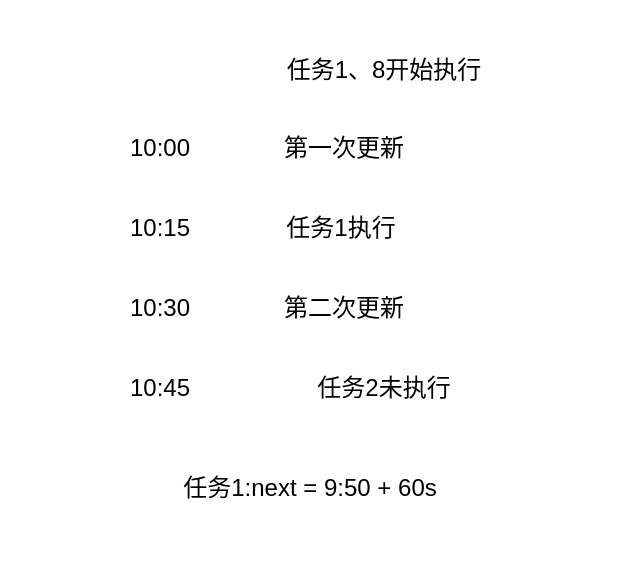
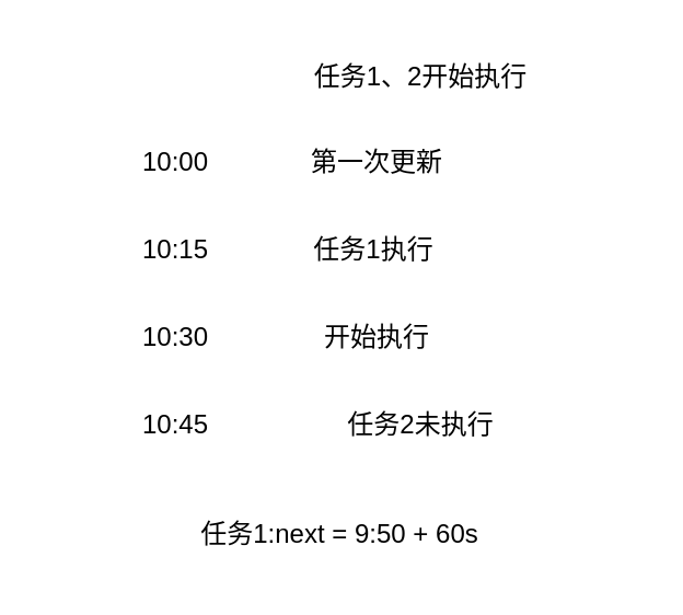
  <mxCell id="0" />
  <mxCell id="1" parent="0" />
  <mxCell id="2" value="10:00" style="text;html=1;strokeColor=none;fillColor=none;align=center;verticalAlign=middle;whiteSpace=wrap;rounded=0;" vertex="1" parent="1"><mxGeometry x="50" y="59" width="60" height="30" as="geometry" /></mxCell>
  <mxCell id="3" value="10:15" style="text;html=1;strokeColor=none;fillColor=none;align=center;verticalAlign=middle;whiteSpace=wrap;rounded=0;" vertex="1" parent="1"><mxGeometry x="50" y="99" width="60" height="30" as="geometry" /></mxCell>
  <mxCell id="4" value="10:45" style="text;html=1;strokeColor=none;fillColor=none;align=center;verticalAlign=middle;whiteSpace=wrap;rounded=0;" vertex="1" parent="1"><mxGeometry x="50" y="179" width="60" height="30" as="geometry" /></mxCell>
  <mxCell id="5" value="10:30" style="text;html=1;strokeColor=none;fillColor=none;align=center;verticalAlign=middle;whiteSpace=wrap;rounded=0;" vertex="1" parent="1"><mxGeometry x="50" y="139" width="60" height="30" as="geometry" /></mxCell>
  <mxCell id="6" value="第一次更新" style="text;html=1;strokeColor=none;fillColor=none;align=center;verticalAlign=middle;whiteSpace=wrap;rounded=0;" vertex="1" parent="1"><mxGeometry x="134" y="59" width="76" height="30" as="geometry" /></mxCell>
- <mxCell id="7" value="任务1、8开始执行" style="text;html=1;strokeColor=none;fillColor=none;align=center;verticalAlign=middle;whiteSpace=wrap;rounded=0;" vertex="1" parent="1"><mxGeometry x="134" y="20" width="116" height="30" as="geometry" /></mxCell>
+ <mxCell id="7" value="任务1、2开始执行" style="text;html=1;strokeColor=none;fillColor=none;align=center;verticalAlign=middle;whiteSpace=wrap;rounded=0;" vertex="1" parent="1"><mxGeometry x="134" y="20" width="116" height="30" as="geometry" /></mxCell>
  <mxCell id="8" value="任务1执行" style="text;html=1;strokeColor=none;fillColor=none;align=center;verticalAlign=middle;whiteSpace=wrap;rounded=0;" vertex="1" parent="1"><mxGeometry x="134" y="99" width="73" height="30" as="geometry" /></mxCell>
- <mxCell id="9" value="第二次更新" style="text;html=1;strokeColor=none;fillColor=none;align=center;verticalAlign=middle;whiteSpace=wrap;rounded=0;" vertex="1" parent="1"><mxGeometry x="134" y="139" width="76" height="30" as="geometry" /></mxCell>
+ <mxCell id="9" value="开始执行" style="text;html=1;strokeColor=none;fillColor=none;align=center;verticalAlign=middle;whiteSpace=wrap;rounded=0;" vertex="1" parent="1"><mxGeometry x="134" y="139" width="76" height="30" as="geometry" /></mxCell>
  <mxCell id="10" value="任务2未执行" style="text;html=1;strokeColor=none;fillColor=none;align=center;verticalAlign=middle;whiteSpace=wrap;rounded=0;" vertex="1" parent="1"><mxGeometry x="149" y="179" width="86" height="30" as="geometry" /></mxCell>
  <mxCell id="11" value="任务1:next = 9:50 + 60s" style="text;html=1;strokeColor=none;fillColor=none;align=center;verticalAlign=middle;whiteSpace=wrap;rounded=0;" vertex="1" parent="1"><mxGeometry x="20" y="229" width="270" height="30" as="geometry" /></mxCell>
